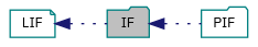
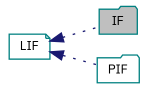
  digraph {
    fontname="IBM Plex Sans"
    rankdir=LR
    node [color=teal fillcolor=white fontname="IBM Plex Sans" fontsize=10 shape=folder style=filled]
    edge [color=midnightblue dir=back fontname="IBM Plex Sans" fontsize=10 labelfontname=Helvetica labelfontsize=10 style=dotted]
    n1 [fillcolor=grey75 fontcolor=black height=0.2 label=IF width=0.4]
    n2 [height=0.2 label=PIF width=0.4]
    n3 [height=0.2 label=LIF shape=note width=0.4]
-   n1 -> n2
+   n3 -> n2
    n3 -> n1
  }
